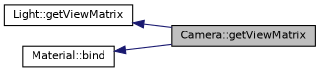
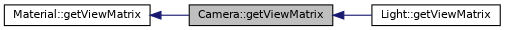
  digraph {
    rankdir=LR
    node [color=black fillcolor=white fontname=Helvetica fontsize=10 shape=record style=filled]
    edge [color=midnightblue dir=back fontname=Helvetica fontsize=10 labelfontname=Helvetica labelfontsize=10 style=solid]
    n1 [fillcolor=grey75 fontcolor=black height=0.2 label="Camera::getViewMatrix" width=0.4]
    n2 [height=0.2 label="Light::getViewMatrix" width=0.4]
-   n3 [height=0.2 label="Material::bind" width=0.4]
-   n2 -> n1
+   n3 [height=0.2 label="Material::getViewMatrix" width=0.4]
+   n1 -> n2
    n3 -> n1
  }
